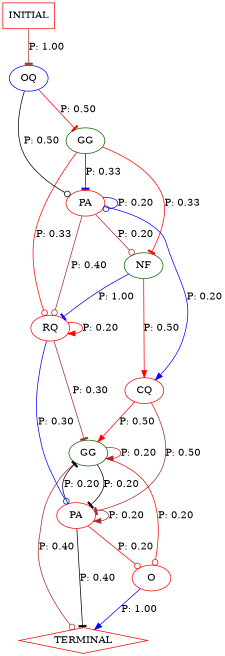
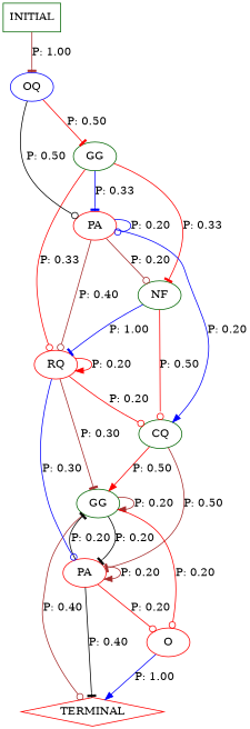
  digraph {
    node [color=red]
    edge [arrowhead=tee color=red]
-   n1 [label=CQ]
+   n1 [color=darkgreen label=CQ]
    n2 [color=darkgreen label=GG]
    n3 [label=PA]
    n4 [label=O]
    n5 [label=TERMINAL shape=diamond]
    n6 [color=darkgreen label=GG]
    n7 [color=darkgreen label=NF]
    n8 [label=PA]
    n9 [label=RQ]
    n10 [color=blue label=OQ]
-   n11 [label=INITIAL shape=box]
+   n11 [color=darkgreen label=INITIAL shape=box]
    n1 -> n2 [arrowhead=normal label="P: 0.50"]
    n1 -> n3 [color=brown label="P: 0.50"]
    n2 -> n2 [arrowhead=normal color=brown label="P: 0.20"]
    n2 -> n3 [color=black label="P: 0.20"]
    n2 -> n4 [arrowhead=odot label="P: 0.20"]
    n2 -> n5 [arrowhead=odot color=brown label="P: 0.40"]
    n3 -> n2 [color=black label="P: 0.20"]
    n3 -> n3 [arrowhead=normal color=brown label="P: 0.20"]
    n3 -> n4 [arrowhead=odot label="P: 0.20"]
    n3 -> n5 [color=black label="P: 0.40"]
    n4 -> n5 [arrowhead=normal color=blue label="P: 1.00"]
    n6 -> n7 [label="P: 0.33"]
    n6 -> n8 [color=blue label="P: 0.33"]
    n6 -> n9 [arrowhead=odot label="P: 0.33"]
-   n7 -> n1 [arrowhead=normal label="P: 0.50"]
+   n7 -> n1 [arrowhead=odot label="P: 0.50"]
    n7 -> n9 [color=blue label="P: 1.00"]
    n8 -> n1 [arrowhead=normal color=blue label="P: 0.20"]
    n8 -> n7 [arrowhead=odot color=brown label="P: 0.20"]
    n8 -> n8 [arrowhead=odot color=blue label="P: 0.20"]
    n8 -> n9 [arrowhead=odot color=brown label="P: 0.40"]
+   n9 -> n1 [arrowhead=odot label="P: 0.20"]
    n9 -> n2 [color=brown label="P: 0.30"]
    n9 -> n3 [arrowhead=odot color=blue label="P: 0.30"]
    n9 -> n9 [arrowhead=normal label="P: 0.20"]
    n10 -> n6 [label="P: 0.50"]
    n10 -> n8 [arrowhead=odot color=black label="P: 0.50"]
    n11 -> n10 [color=brown label="P: 1.00"]
  }
